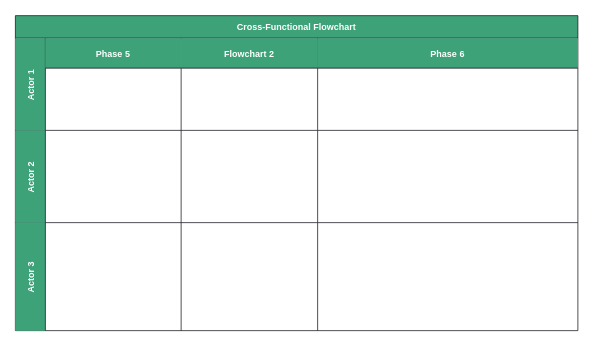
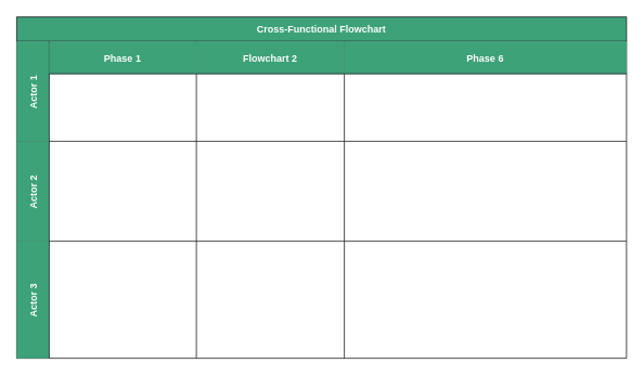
  <mxCell id="0" />
  <mxCell id="1" parent="0" />
  <mxCell id="2" value="Cross-Functional Flowchart" style="shape=table;childLayout=tableLayout;startSize=30;collapsible=0;recursiveResize=0;expand=0;fontStyle=1;fillColor=#3da278;strokeColor=#18141D;fontColor=#FFFFFF;" vertex="1" parent="1"><mxGeometry x="20" y="20" width="750" height="420" as="geometry" /></mxCell>
  <mxCell id="3" value="Actor 1" style="shape=tableRow;horizontal=0;startSize=40;swimlaneHead=0;swimlaneBody=0;top=0;left=0;bottom=0;right=0;dropTarget=0;fillColor=#3da278;collapsible=0;recursiveResize=0;expand=0;fontStyle=1;strokeColor=#18141D;fontColor=#FFFFFF;" vertex="1" parent="2"><mxGeometry y="30" width="750" height="123" as="geometry" /></mxCell>
- <mxCell id="4" value="Phase 5" style="swimlane;swimlaneHead=0;swimlaneBody=0;fontStyle=0;connectable=0;fillColor=#3da278;startSize=40;collapsible=0;recursiveResize=0;expand=0;fontStyle=1;strokeColor=#18141D;fontColor=#FFFFFF;" vertex="1" parent="3"><mxGeometry x="40" width="181" height="123" as="geometry"><mxRectangle width="181" height="123" as="alternateBounds" /></mxGeometry></mxCell>
+ <mxCell id="4" value="Phase 1" style="swimlane;swimlaneHead=0;swimlaneBody=0;fontStyle=0;connectable=0;fillColor=#3da278;startSize=40;collapsible=0;recursiveResize=0;expand=0;fontStyle=1;strokeColor=#18141D;fontColor=#FFFFFF;" vertex="1" parent="3"><mxGeometry x="40" width="181" height="123" as="geometry"><mxRectangle width="181" height="123" as="alternateBounds" /></mxGeometry></mxCell>
  <mxCell id="5" value="Flowchart 2" style="swimlane;swimlaneHead=0;swimlaneBody=0;fontStyle=0;connectable=0;fillColor=#3da278;startSize=40;collapsible=0;recursiveResize=0;expand=0;fontStyle=1;strokeColor=#18141D;fontColor=#FFFFFF;" vertex="1" parent="3"><mxGeometry x="221" width="182" height="123" as="geometry"><mxRectangle width="182" height="123" as="alternateBounds" /></mxGeometry></mxCell>
  <mxCell id="6" value="Phase 6" style="swimlane;swimlaneHead=0;swimlaneBody=0;fontStyle=0;connectable=0;fillColor=#3da278;startSize=40;collapsible=0;recursiveResize=0;expand=0;fontStyle=1;strokeColor=#18141D;fontColor=#FFFFFF;" vertex="1" parent="3"><mxGeometry x="403" width="347" height="123" as="geometry"><mxRectangle width="347" height="123" as="alternateBounds" /></mxGeometry></mxCell>
  <mxCell id="7" value="Actor 2" style="shape=tableRow;horizontal=0;startSize=40;swimlaneHead=0;swimlaneBody=0;top=0;left=0;bottom=0;right=0;dropTarget=0;fillColor=#3da278;collapsible=0;recursiveResize=0;expand=0;fontStyle=1;strokeColor=#18141D;fontColor=#FFFFFF;" vertex="1" parent="2"><mxGeometry y="153" width="750" height="123" as="geometry" /></mxCell>
  <mxCell id="8" value="" style="swimlane;swimlaneHead=0;swimlaneBody=0;fontStyle=0;connectable=0;fillColor=#3da278;startSize=0;collapsible=0;recursiveResize=0;expand=0;fontStyle=1;strokeColor=#18141D;fontColor=#FFFFFF;" vertex="1" parent="7"><mxGeometry x="40" width="181" height="123" as="geometry"><mxRectangle width="181" height="123" as="alternateBounds" /></mxGeometry></mxCell>
  <mxCell id="9" value="" style="swimlane;swimlaneHead=0;swimlaneBody=0;fontStyle=0;connectable=0;fillColor=#3da278;startSize=0;collapsible=0;recursiveResize=0;expand=0;fontStyle=1;strokeColor=#18141D;fontColor=#FFFFFF;" vertex="1" parent="7"><mxGeometry x="221" width="182" height="123" as="geometry"><mxRectangle width="182" height="123" as="alternateBounds" /></mxGeometry></mxCell>
  <mxCell id="10" value="" style="swimlane;swimlaneHead=0;swimlaneBody=0;fontStyle=0;connectable=0;fillColor=#3da278;startSize=0;collapsible=0;recursiveResize=0;expand=0;fontStyle=1;strokeColor=#18141D;fontColor=#FFFFFF;" vertex="1" parent="7"><mxGeometry x="403" width="347" height="123" as="geometry"><mxRectangle width="347" height="123" as="alternateBounds" /></mxGeometry></mxCell>
  <mxCell id="11" value="Actor 3" style="shape=tableRow;horizontal=0;startSize=40;swimlaneHead=0;swimlaneBody=0;top=0;left=0;bottom=0;right=0;dropTarget=0;fillColor=#3da278;collapsible=0;recursiveResize=0;expand=0;fontStyle=1;strokeColor=#18141D;fontColor=#FFFFFF;" vertex="1" parent="2"><mxGeometry y="276" width="750" height="144" as="geometry" /></mxCell>
  <mxCell id="12" value="" style="swimlane;swimlaneHead=0;swimlaneBody=0;fontStyle=0;connectable=0;fillColor=#3da278;startSize=0;collapsible=0;recursiveResize=0;expand=0;fontStyle=1;strokeColor=#18141D;fontColor=#FFFFFF;" vertex="1" parent="11"><mxGeometry x="40" width="181" height="144" as="geometry"><mxRectangle width="181" height="144" as="alternateBounds" /></mxGeometry></mxCell>
  <mxCell id="13" value="" style="swimlane;swimlaneHead=0;swimlaneBody=0;fontStyle=0;connectable=0;fillColor=#3da278;startSize=0;collapsible=0;recursiveResize=0;expand=0;fontStyle=1;strokeColor=#18141D;fontColor=#FFFFFF;" vertex="1" parent="11"><mxGeometry x="221" width="182" height="144" as="geometry"><mxRectangle width="182" height="144" as="alternateBounds" /></mxGeometry></mxCell>
  <mxCell id="14" value="" style="swimlane;swimlaneHead=0;swimlaneBody=0;fontStyle=0;connectable=0;fillColor=#3da278;startSize=0;collapsible=0;recursiveResize=0;expand=0;fontStyle=1;strokeColor=#18141D;fontColor=#FFFFFF;" vertex="1" parent="11"><mxGeometry x="403" width="347" height="144" as="geometry"><mxRectangle width="347" height="144" as="alternateBounds" /></mxGeometry></mxCell>
